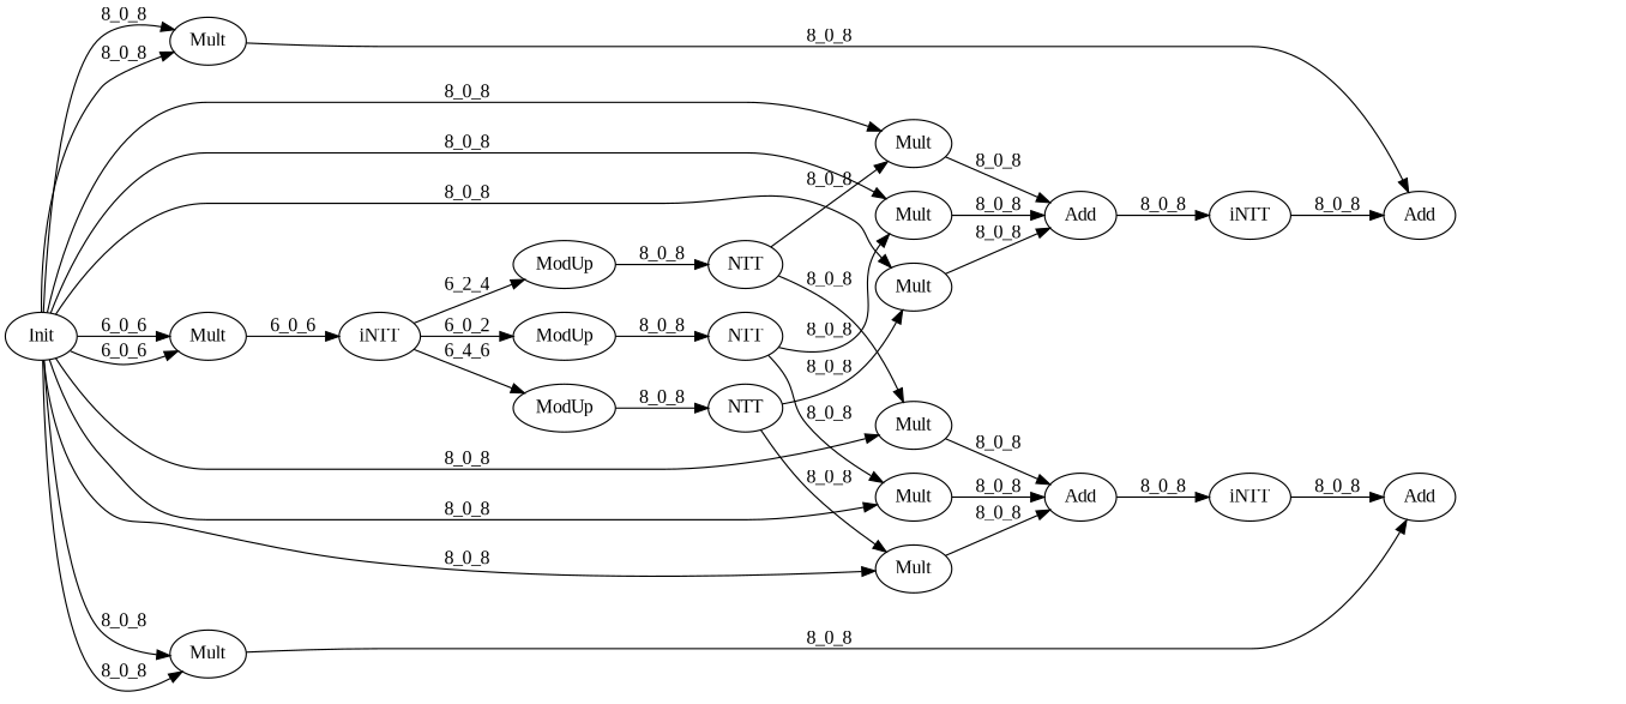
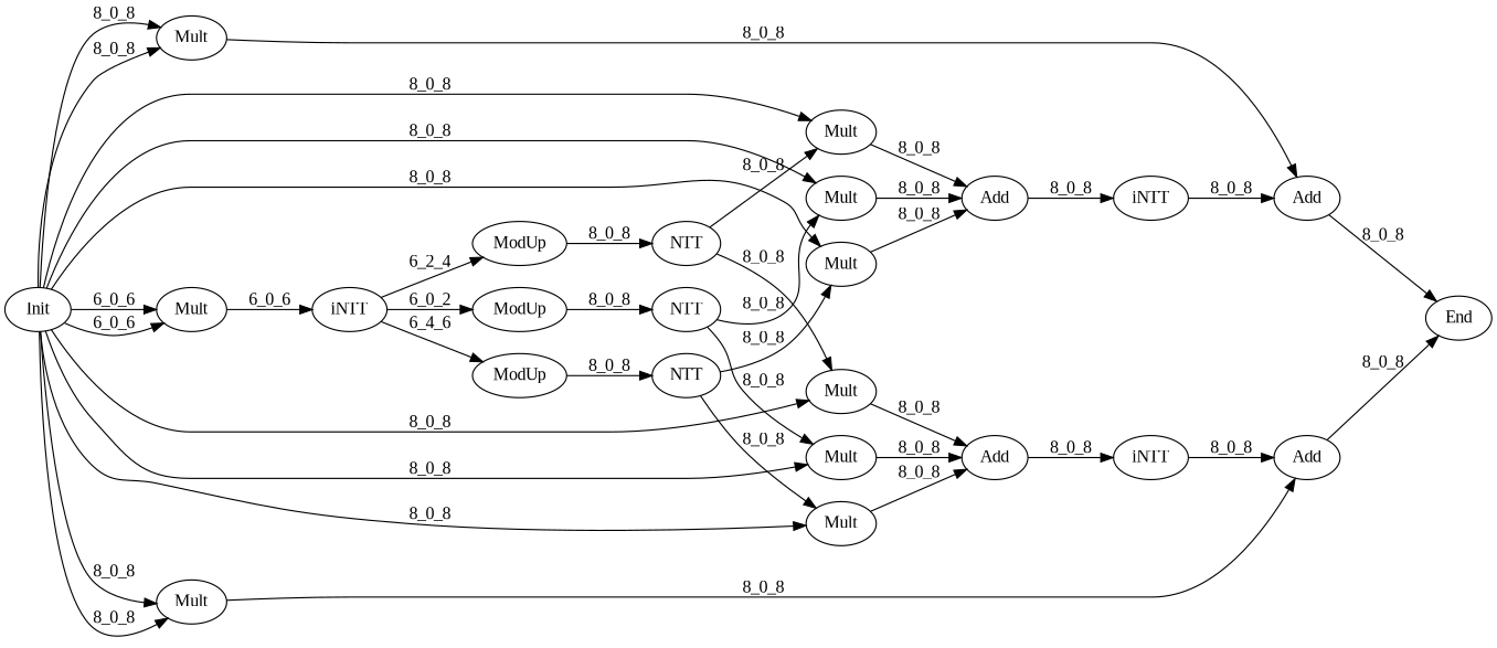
  digraph {
    rankdir=LR
    fontname="Liberation Serif"
    node [fontname="Liberation Serif"]
    edge [fontname="Liberation Serif"]
    n1 [label=Init]
    n2 [label=Mult]
    n3 [label=Mult]
    n4 [label=Mult]
    n5 [label=Mult]
    n6 [label=Mult]
    n7 [label=Mult]
    n8 [label=Mult]
    n9 [label=Mult]
    n10 [label=Mult]
+   n11 [label=End]
    n12 [label=Add]
    n13 [label=Add]
    n14 [label=iNTT]
    n15 [label=ModUp]
    n16 [label=NTT]
    n17 [label=ModUp]
    n18 [label=NTT]
    n19 [label=ModUp]
    n20 [label=NTT]
    n21 [label=Add]
    n22 [label=Add]
    n23 [label=iNTT]
    n24 [label=iNTT]
    n1 -> n2 [label="8_0_8"]
    n1 -> n2 [label="8_0_8"]
    n1 -> n3 [label="8_0_8"]
    n1 -> n3 [label="8_0_8"]
    n1 -> n4 [label="6_0_6"]
    n1 -> n4 [label="6_0_6"]
    n1 -> n5 [label="8_0_8"]
    n1 -> n6 [label="8_0_8"]
    n1 -> n7 [label="8_0_8"]
    n1 -> n8 [label="8_0_8"]
    n1 -> n9 [label="8_0_8"]
    n1 -> n10 [label="8_0_8"]
    n2 -> n12 [label="8_0_8"]
    n3 -> n13 [label="8_0_8"]
    n4 -> n14 [label="6_0_6"]
    n5 -> n21 [label="8_0_8"]
    n6 -> n21 [label="8_0_8"]
    n7 -> n21 [label="8_0_8"]
    n8 -> n22 [label="8_0_8"]
    n9 -> n22 [label="8_0_8"]
    n10 -> n22 [label="8_0_8"]
+   n12 -> n11 [label="8_0_8"]
+   n13 -> n11 [label="8_0_8"]
    n14 -> n15 [label="6_0_2"]
    n14 -> n17 [label="6_2_4"]
    n14 -> n19 [label="6_4_6"]
    n15 -> n16 [label="8_0_8"]
    n16 -> n5 [label="8_0_8"]
    n16 -> n8 [label="8_0_8"]
    n17 -> n18 [label="8_0_8"]
    n18 -> n6 [label="8_0_8"]
    n18 -> n9 [label="8_0_8"]
    n19 -> n20 [label="8_0_8"]
    n20 -> n7 [label="8_0_8"]
    n20 -> n10 [label="8_0_8"]
    n21 -> n23 [label="8_0_8"]
    n22 -> n24 [label="8_0_8"]
    n23 -> n12 [label="8_0_8"]
    n24 -> n13 [label="8_0_8"]
  }
